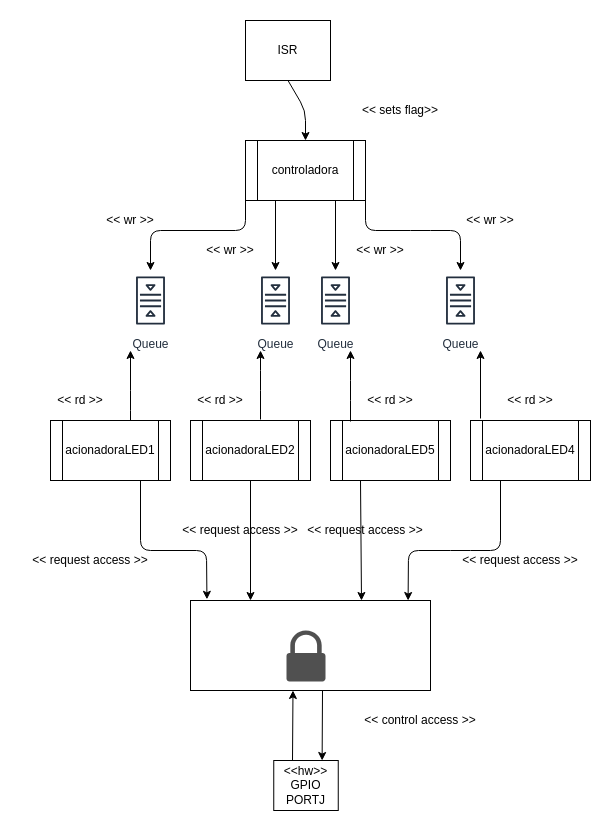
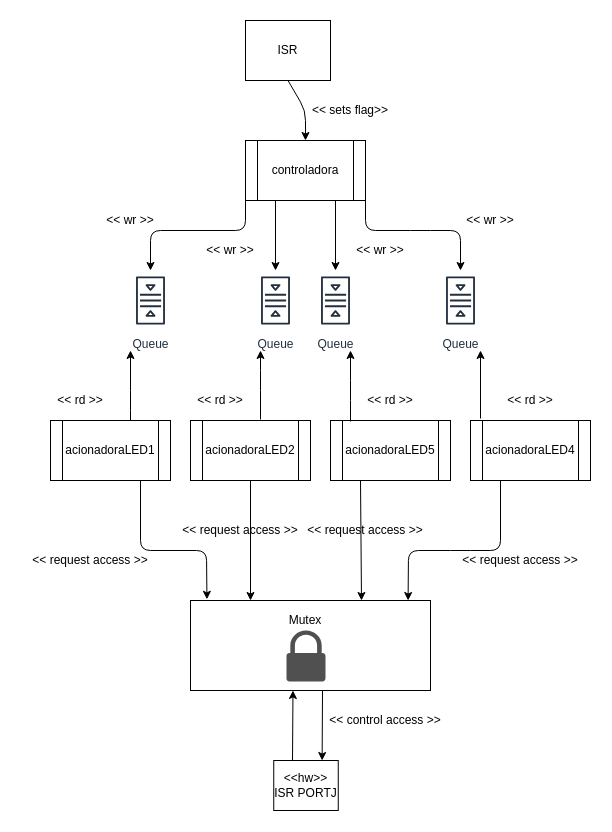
  <mxCell id="0" />
  <mxCell id="1" parent="0" />
  <mxCell id="2" value="ISR" style="rounded=0;whiteSpace=wrap;html=1;" parent="1" vertex="1"><mxGeometry x="245" y="20" width="85" height="60" as="geometry" /></mxCell>
  <mxCell id="3" value="" style="endArrow=classic;html=1;exitX=0.5;exitY=1;exitDx=0;exitDy=0;" parent="1" source="2" edge="1"><mxGeometry width="50" height="50" relative="1" as="geometry"><mxPoint x="565" y="340" as="sourcePoint" /><mxPoint x="305" y="140" as="targetPoint" /><Array as="points"><mxPoint x="305" y="110" /></Array></mxGeometry></mxCell>
  <mxCell id="4" value="controladora" style="shape=process;whiteSpace=wrap;html=1;backgroundOutline=1;" parent="1" vertex="1"><mxGeometry x="245" y="140" width="120" height="60" as="geometry" /></mxCell>
- <mxCell id="5" value="&amp;lt;&amp;lt; sets flag&amp;gt;&amp;gt;" style="text;html=1;strokeColor=none;fillColor=none;align=center;verticalAlign=middle;whiteSpace=wrap;rounded=0;" parent="1" vertex="1"><mxGeometry x="360" y="100" width="80" height="20" as="geometry" /></mxCell>
+ <mxCell id="5" value="&amp;lt;&amp;lt; sets flag&amp;gt;&amp;gt;" style="text;html=1;strokeColor=none;fillColor=none;align=center;verticalAlign=middle;whiteSpace=wrap;rounded=0;" parent="1" vertex="1"><mxGeometry x="310" y="100" width="80" height="20" as="geometry" /></mxCell>
  <mxCell id="6" value="" style="endArrow=classic;html=1;exitX=1;exitY=1;exitDx=0;exitDy=0;" parent="1" source="4" edge="1"><mxGeometry width="50" height="50" relative="1" as="geometry"><mxPoint x="310" y="320" as="sourcePoint" /><mxPoint x="460" y="270" as="targetPoint" /><Array as="points"><mxPoint x="365" y="230" /><mxPoint x="420" y="230" /><mxPoint x="460" y="230" /></Array></mxGeometry></mxCell>
  <mxCell id="7" value="" style="endArrow=classic;html=1;exitX=0.75;exitY=1;exitDx=0;exitDy=0;" parent="1" source="4" edge="1"><mxGeometry width="50" height="50" relative="1" as="geometry"><mxPoint x="310" y="320" as="sourcePoint" /><mxPoint x="335" y="270" as="targetPoint" /></mxGeometry></mxCell>
  <mxCell id="8" value="" style="endArrow=classic;html=1;exitX=0.25;exitY=1;exitDx=0;exitDy=0;" parent="1" source="4" edge="1"><mxGeometry width="50" height="50" relative="1" as="geometry"><mxPoint x="310" y="320" as="sourcePoint" /><mxPoint x="275" y="270" as="targetPoint" /></mxGeometry></mxCell>
  <mxCell id="9" value="" style="endArrow=classic;html=1;exitX=0;exitY=1;exitDx=0;exitDy=0;" parent="1" source="4" edge="1"><mxGeometry width="50" height="50" relative="1" as="geometry"><mxPoint x="310" y="320" as="sourcePoint" /><mxPoint x="150" y="270" as="targetPoint" /><Array as="points"><mxPoint x="245" y="230" /><mxPoint x="150" y="230" /></Array></mxGeometry></mxCell>
  <mxCell id="10" value="Queue" style="outlineConnect=0;fontColor=#232F3E;gradientColor=none;strokeColor=#232F3E;fillColor=#ffffff;dashed=0;verticalLabelPosition=bottom;verticalAlign=top;align=center;html=1;fontSize=12;fontStyle=0;aspect=fixed;shape=mxgraph.aws4.resourceIcon;resIcon=mxgraph.aws4.queue;direction=south;" parent="1" vertex="1"><mxGeometry x="120" y="270" width="60" height="60" as="geometry" /></mxCell>
  <mxCell id="11" value="Queue" style="outlineConnect=0;fontColor=#232F3E;gradientColor=none;strokeColor=#232F3E;fillColor=#ffffff;dashed=0;verticalLabelPosition=bottom;verticalAlign=top;align=center;html=1;fontSize=12;fontStyle=0;aspect=fixed;shape=mxgraph.aws4.resourceIcon;resIcon=mxgraph.aws4.queue;direction=south;" parent="1" vertex="1"><mxGeometry x="245" y="270" width="60" height="60" as="geometry" /></mxCell>
  <mxCell id="12" value="Queue" style="outlineConnect=0;fontColor=#232F3E;gradientColor=none;strokeColor=#232F3E;fillColor=#ffffff;dashed=0;verticalLabelPosition=bottom;verticalAlign=top;align=center;html=1;fontSize=12;fontStyle=0;aspect=fixed;shape=mxgraph.aws4.resourceIcon;resIcon=mxgraph.aws4.queue;direction=south;" parent="1" vertex="1"><mxGeometry x="305" y="270" width="60" height="60" as="geometry" /></mxCell>
  <mxCell id="13" value="Queue" style="outlineConnect=0;fontColor=#232F3E;gradientColor=none;strokeColor=#232F3E;fillColor=#ffffff;dashed=0;verticalLabelPosition=bottom;verticalAlign=top;align=center;html=1;fontSize=12;fontStyle=0;aspect=fixed;shape=mxgraph.aws4.resourceIcon;resIcon=mxgraph.aws4.queue;direction=south;" parent="1" vertex="1"><mxGeometry x="430" y="270" width="60" height="60" as="geometry" /></mxCell>
  <mxCell id="14" value="&amp;lt;&amp;lt; wr &amp;gt;&amp;gt;" style="text;html=1;strokeColor=none;fillColor=none;align=center;verticalAlign=middle;whiteSpace=wrap;rounded=0;" parent="1" vertex="1"><mxGeometry x="430" y="210" width="120" height="20" as="geometry" /></mxCell>
  <mxCell id="15" value="&amp;lt;&amp;lt; wr &amp;gt;&amp;gt;" style="text;html=1;strokeColor=none;fillColor=none;align=center;verticalAlign=middle;whiteSpace=wrap;rounded=0;" parent="1" vertex="1"><mxGeometry x="70" y="210" width="120" height="20" as="geometry" /></mxCell>
  <mxCell id="16" value="&amp;lt;&amp;lt; wr &amp;gt;&amp;gt;" style="text;html=1;strokeColor=none;fillColor=none;align=center;verticalAlign=middle;whiteSpace=wrap;rounded=0;" parent="1" vertex="1"><mxGeometry x="320" y="240" width="120" height="20" as="geometry" /></mxCell>
  <mxCell id="17" value="&amp;lt;&amp;lt; wr &amp;gt;&amp;gt;" style="text;html=1;strokeColor=none;fillColor=none;align=center;verticalAlign=middle;whiteSpace=wrap;rounded=0;" parent="1" vertex="1"><mxGeometry x="170" y="240" width="120" height="20" as="geometry" /></mxCell>
  <mxCell id="18" value="acionadoraLED1" style="shape=process;whiteSpace=wrap;html=1;backgroundOutline=1;" parent="1" vertex="1"><mxGeometry x="50" y="420" width="120" height="60" as="geometry" /></mxCell>
  <mxCell id="19" value="acionadoraLED2" style="shape=process;whiteSpace=wrap;html=1;backgroundOutline=1;" parent="1" vertex="1"><mxGeometry x="190" y="420" width="120" height="60" as="geometry" /></mxCell>
  <mxCell id="20" value="acionadoraLED5" style="shape=process;whiteSpace=wrap;html=1;backgroundOutline=1;" parent="1" vertex="1"><mxGeometry x="330" y="420" width="120" height="60" as="geometry" /></mxCell>
  <mxCell id="21" value="acionadoraLED4" style="shape=process;whiteSpace=wrap;html=1;backgroundOutline=1;" parent="1" vertex="1"><mxGeometry x="470" y="420" width="120" height="60" as="geometry" /></mxCell>
  <mxCell id="22" value="" style="endArrow=classic;html=1;" parent="1" edge="1"><mxGeometry width="50" height="50" relative="1" as="geometry"><mxPoint x="260" y="419" as="sourcePoint" /><mxPoint x="260" y="350" as="targetPoint" /><Array as="points"><mxPoint x="260" y="380" /></Array></mxGeometry></mxCell>
  <mxCell id="23" value="" style="endArrow=classic;html=1;" parent="1" edge="1"><mxGeometry width="50" height="50" relative="1" as="geometry"><mxPoint x="350" y="421" as="sourcePoint" /><mxPoint x="350" y="350" as="targetPoint" /><Array as="points"><mxPoint x="350" y="390" /></Array></mxGeometry></mxCell>
  <mxCell id="24" value="" style="endArrow=classic;html=1;" parent="1" edge="1"><mxGeometry width="50" height="50" relative="1" as="geometry"><mxPoint x="480" y="418" as="sourcePoint" /><mxPoint x="480" y="350" as="targetPoint" /><Array as="points" /></mxGeometry></mxCell>
  <mxCell id="25" value="" style="endArrow=classic;html=1;" parent="1" edge="1"><mxGeometry width="50" height="50" relative="1" as="geometry"><mxPoint x="130" y="420" as="sourcePoint" /><mxPoint x="130" y="350" as="targetPoint" /><Array as="points"><mxPoint x="130" y="400" /></Array></mxGeometry></mxCell>
  <mxCell id="26" value="&amp;lt;&amp;lt; rd &amp;gt;&amp;gt;" style="text;html=1;strokeColor=none;fillColor=none;align=center;verticalAlign=middle;whiteSpace=wrap;rounded=0;" parent="1" vertex="1"><mxGeometry x="20" y="390" width="120" height="20" as="geometry" /></mxCell>
  <mxCell id="27" value="&amp;lt;&amp;lt; rd &amp;gt;&amp;gt;" style="text;html=1;strokeColor=none;fillColor=none;align=center;verticalAlign=middle;whiteSpace=wrap;rounded=0;" parent="1" vertex="1"><mxGeometry x="160" y="390" width="120" height="20" as="geometry" /></mxCell>
  <mxCell id="28" value="&amp;lt;&amp;lt; rd &amp;gt;&amp;gt;" style="text;html=1;strokeColor=none;fillColor=none;align=center;verticalAlign=middle;whiteSpace=wrap;rounded=0;" parent="1" vertex="1"><mxGeometry x="330" y="390" width="120" height="20" as="geometry" /></mxCell>
  <mxCell id="29" value="&amp;lt;&amp;lt; rd &amp;gt;&amp;gt;" style="text;html=1;strokeColor=none;fillColor=none;align=center;verticalAlign=middle;whiteSpace=wrap;rounded=0;" parent="1" vertex="1"><mxGeometry x="470" y="390" width="120" height="20" as="geometry" /></mxCell>
  <mxCell id="30" value="" style="endArrow=classic;html=1;exitX=0.75;exitY=1;exitDx=0;exitDy=0;entryX=0.135;entryY=-0.007;entryDx=0;entryDy=0;entryPerimeter=0;" parent="1" source="18" edge="1"><mxGeometry width="50" height="50" relative="1" as="geometry"><mxPoint x="280" y="510" as="sourcePoint" /><mxPoint x="206.45" y="598.81" as="targetPoint" /><Array as="points"><mxPoint x="140" y="550" /><mxPoint x="206" y="550" /></Array></mxGeometry></mxCell>
  <mxCell id="31" value="" style="endArrow=classic;html=1;exitX=0.5;exitY=1;exitDx=0;exitDy=0;entryX=0.25;entryY=0;entryDx=0;entryDy=0;" parent="1" source="19" target="39" edge="1"><mxGeometry width="50" height="50" relative="1" as="geometry"><mxPoint x="280" y="510" as="sourcePoint" /><mxPoint x="251" y="597" as="targetPoint" /></mxGeometry></mxCell>
  <mxCell id="32" value="" style="endArrow=classic;html=1;exitX=0.5;exitY=1;exitDx=0;exitDy=0;" parent="1" edge="1"><mxGeometry width="50" height="50" relative="1" as="geometry"><mxPoint x="360" y="480" as="sourcePoint" /><mxPoint x="361" y="600" as="targetPoint" /></mxGeometry></mxCell>
  <mxCell id="33" value="" style="endArrow=classic;html=1;entryX=0.88;entryY=0;entryDx=0;entryDy=0;entryPerimeter=0;" parent="1" edge="1"><mxGeometry width="50" height="50" relative="1" as="geometry"><mxPoint x="500" y="480" as="sourcePoint" /><mxPoint x="407.6" y="600" as="targetPoint" /><Array as="points"><mxPoint x="500" y="550" /><mxPoint x="460" y="550" /><mxPoint x="408" y="550" /></Array></mxGeometry></mxCell>
  <mxCell id="34" value="&amp;lt;&amp;lt; request access &amp;gt;&amp;gt;" style="text;html=1;strokeColor=none;fillColor=none;align=center;verticalAlign=middle;whiteSpace=wrap;rounded=0;" parent="1" vertex="1"><mxGeometry x="30" y="550" width="120" height="20" as="geometry" /></mxCell>
  <mxCell id="35" value="&amp;lt;&amp;lt; request access &amp;gt;&amp;gt;" style="text;html=1;strokeColor=none;fillColor=none;align=center;verticalAlign=middle;whiteSpace=wrap;rounded=0;" parent="1" vertex="1"><mxGeometry x="180" y="520" width="120" height="20" as="geometry" /></mxCell>
  <mxCell id="36" value="&amp;lt;&amp;lt; request access &amp;gt;&amp;gt;" style="text;html=1;strokeColor=none;fillColor=none;align=center;verticalAlign=middle;whiteSpace=wrap;rounded=0;" parent="1" vertex="1"><mxGeometry x="305" y="520" width="120" height="20" as="geometry" /></mxCell>
  <mxCell id="37" value="&amp;lt;&amp;lt; request access &amp;gt;&amp;gt;" style="text;html=1;strokeColor=none;fillColor=none;align=center;verticalAlign=middle;whiteSpace=wrap;rounded=0;" parent="1" vertex="1"><mxGeometry x="460" y="550" width="120" height="20" as="geometry" /></mxCell>
- <mxCell id="38" value="&amp;lt;&amp;lt;hw&amp;gt;&amp;gt;&lt;br&gt;GPIO PORTJ" style="rounded=0;whiteSpace=wrap;html=1;" parent="1" vertex="1"><mxGeometry x="273.25" y="760" width="64.5" height="50" as="geometry" /></mxCell>
+ <mxCell id="38" value="&amp;lt;&amp;lt;hw&amp;gt;&amp;gt;&lt;br&gt;ISR PORTJ" style="rounded=0;whiteSpace=wrap;html=1;" parent="1" vertex="1"><mxGeometry x="273.25" y="760" width="64.5" height="50" as="geometry" /></mxCell>
  <mxCell id="39" value="" style="rounded=0;whiteSpace=wrap;html=1;" parent="1" vertex="1"><mxGeometry x="190" y="600" width="240" height="90" as="geometry" /></mxCell>
  <mxCell id="40" value="" style="pointerEvents=1;shadow=0;dashed=0;html=1;strokeColor=none;fillColor=#505050;labelPosition=center;verticalLabelPosition=bottom;verticalAlign=top;outlineConnect=0;align=center;shape=mxgraph.office.security.lock_protected;" parent="1" vertex="1"><mxGeometry x="286" y="630" width="39" height="51" as="geometry" /></mxCell>
+ <mxCell id="41" value="Mutex" style="text;html=1;strokeColor=none;fillColor=none;align=center;verticalAlign=middle;whiteSpace=wrap;rounded=0;" parent="1" vertex="1"><mxGeometry x="265" y="610" width="80" height="20" as="geometry" /></mxCell>
  <mxCell id="42" value="" style="endArrow=classic;html=1;entryX=0.75;entryY=0;entryDx=0;entryDy=0;" parent="1" target="38" edge="1"><mxGeometry width="50" height="50" relative="1" as="geometry"><mxPoint x="322" y="690" as="sourcePoint" /><mxPoint x="375" y="640" as="targetPoint" /></mxGeometry></mxCell>
  <mxCell id="43" value="" style="endArrow=classic;html=1;entryX=0.427;entryY=1;entryDx=0;entryDy=0;entryPerimeter=0;" parent="1" target="39" edge="1"><mxGeometry width="50" height="50" relative="1" as="geometry"><mxPoint x="292" y="760" as="sourcePoint" /><mxPoint x="330" y="550" as="targetPoint" /></mxGeometry></mxCell>
- <mxCell id="44" value="&amp;lt;&amp;lt; control access &amp;gt;&amp;gt;" style="text;html=1;strokeColor=none;fillColor=none;align=center;verticalAlign=middle;whiteSpace=wrap;rounded=0;" parent="1" vertex="1"><mxGeometry x="360" y="710" width="120" height="20" as="geometry" /></mxCell>
+ <mxCell id="44" value="&amp;lt;&amp;lt; control access &amp;gt;&amp;gt;" style="text;html=1;strokeColor=none;fillColor=none;align=center;verticalAlign=middle;whiteSpace=wrap;rounded=0;" parent="1" vertex="1"><mxGeometry x="325" y="710" width="120" height="20" as="geometry" /></mxCell>
